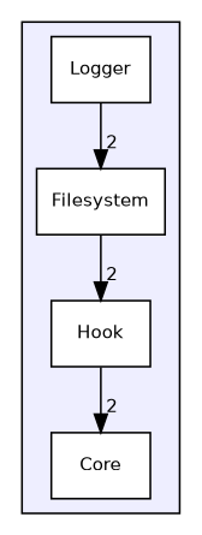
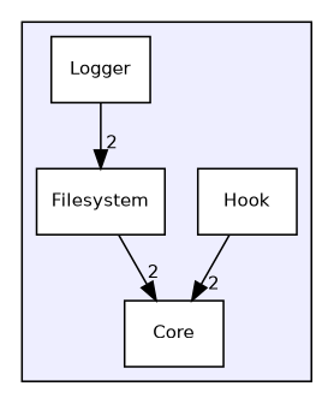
  digraph {
    compound=true
    node [color=black fillcolor=white fontname=Helvetica fontsize=10 shape=box style=filled]
    edge [headlabel=2 labeldistance=1.5 labelfontname=Helvetica labelfontsize=10]
    n1 [label=Core]
    n2 [label=Filesystem]
    n3 [label=Hook]
    n4 [label=Logger]
    subgraph cluster_1 {
      bgcolor="#eeeeff"
      pencolor=black
      n1
      n2
      n3
      n4
    }
-   n2 -> n3
+   n2 -> n1
    n3 -> n1
    n4 -> n2
  }
